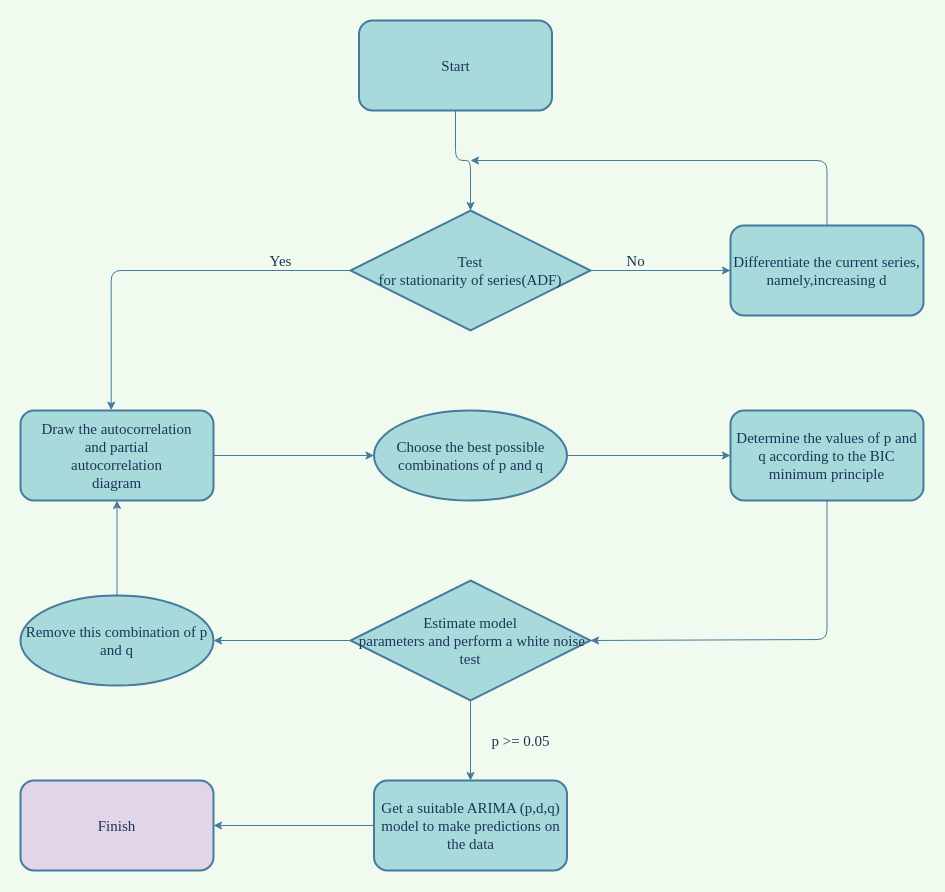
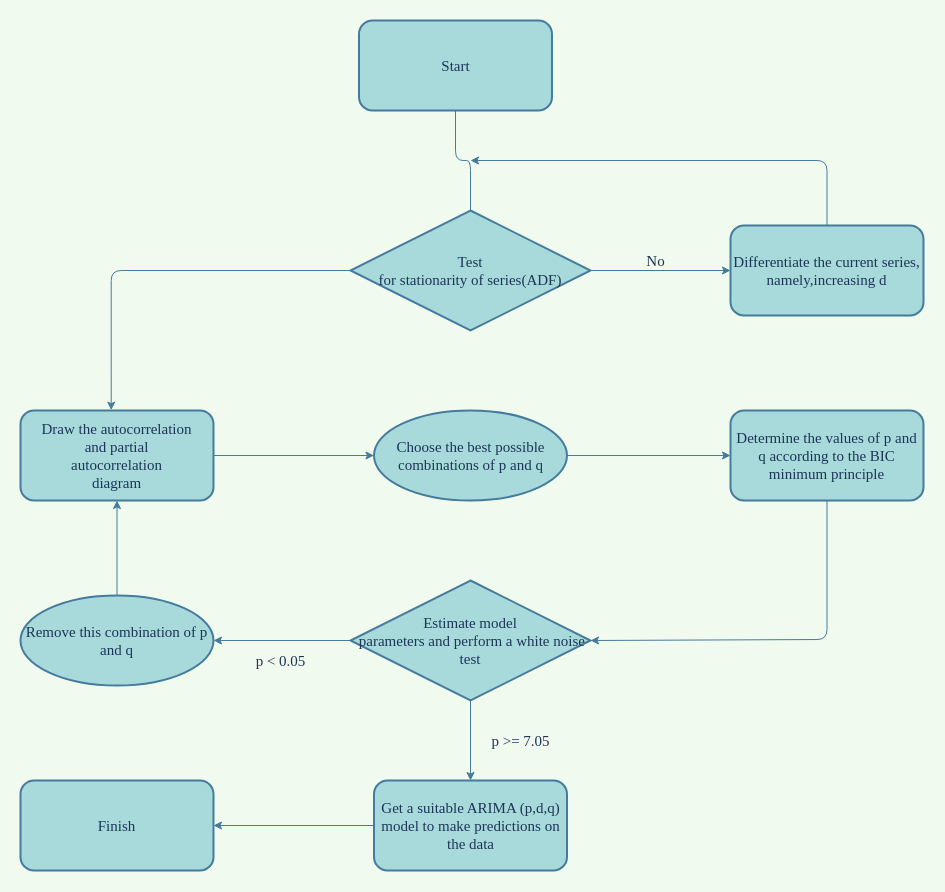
  <mxCell id="0" />
  <mxCell id="1" parent="0" />
  <mxCell id="2" value="" style="edgeStyle=orthogonalEdgeStyle;rounded=1;orthogonalLoop=1;jettySize=auto;html=1;fontFamily=Lucida Console;fontSize=15;entryX=0;entryY=0.5;entryDx=0;entryDy=0;labelBackgroundColor=#F1FAEE;strokeColor=#457B9D;fontColor=#1D3557;" edge="1" parent="1" source="3" target="10"><mxGeometry relative="1" as="geometry"><mxPoint x="700" y="265" as="targetPoint" /></mxGeometry></mxCell>
  <mxCell id="3" value="&lt;span&gt;Test&lt;br&gt;for stationarity of series&lt;/span&gt;(ADF)&lt;span&gt;&lt;br&gt;&lt;/span&gt;" style="strokeWidth=2;html=1;shape=mxgraph.flowchart.decision;whiteSpace=wrap;fontFamily=Lucida Console;fontSize=15;fillColor=#A8DADC;strokeColor=#457B9D;fontColor=#1D3557;rounded=1;" vertex="1" parent="1"><mxGeometry x="350" y="210" width="240" height="120" as="geometry" /></mxCell>
- <mxCell id="4" value="" style="edgeStyle=orthogonalEdgeStyle;rounded=1;orthogonalLoop=1;jettySize=auto;html=1;fontFamily=Lucida Console;fontSize=15;labelBackgroundColor=#F1FAEE;strokeColor=#457B9D;fontColor=#1D3557;" edge="1" parent="1" source="5" target="3"><mxGeometry relative="1" as="geometry" /></mxCell>
+ <mxCell id="4" value="" style="edgeStyle=orthogonalEdgeStyle;rounded=1;orthogonalLoop=1;jettySize=auto;html=1;fontFamily=Lucida Console;fontSize=15;labelBackgroundColor=#F1FAEE;strokeColor=#457B9D;fontColor=#1D3557;endArrow=none;" edge="1" parent="1" source="5" target="3"><mxGeometry relative="1" as="geometry" /></mxCell>
  <mxCell id="5" value="Start" style="rounded=1;whiteSpace=wrap;html=1;fontFamily=Lucida Console;fontSize=15;strokeWidth=2;fillColor=#A8DADC;strokeColor=#457B9D;fontColor=#1D3557;" vertex="1" parent="1"><mxGeometry x="358.5" y="20" width="193" height="90" as="geometry" /></mxCell>
  <mxCell id="6" value="" style="edgeStyle=segmentEdgeStyle;endArrow=classic;html=1;rounded=1;fontFamily=Lucida Console;fontSize=15;exitX=0.5;exitY=0;exitDx=0;exitDy=0;labelBackgroundColor=#F1FAEE;strokeColor=#457B9D;fontColor=#1D3557;" edge="1" parent="1" source="10"><mxGeometry width="50" height="50" relative="1" as="geometry"><mxPoint x="810" y="160" as="sourcePoint" /><mxPoint x="470" y="160" as="targetPoint" /><Array as="points"><mxPoint x="827" y="160" /></Array></mxGeometry></mxCell>
- <mxCell id="7" value="No" style="text;html=1;align=center;verticalAlign=middle;resizable=0;points=[];autosize=1;strokeColor=none;fillColor=none;fontSize=15;fontFamily=Lucida Console;fontColor=#1D3557;rounded=1;" vertex="1" parent="1"><mxGeometry x="620" y="250" width="30" height="20" as="geometry" /></mxCell>
+ <mxCell id="7" value="No" style="text;html=1;align=center;verticalAlign=middle;resizable=0;points=[];autosize=1;strokeColor=none;fillColor=none;fontSize=15;fontFamily=Lucida Console;fontColor=#1D3557;rounded=1;" vertex="1" parent="1"><mxGeometry x="640" y="250" width="30" height="20" as="geometry" /></mxCell>
  <mxCell id="8" style="edgeStyle=orthogonalEdgeStyle;rounded=1;orthogonalLoop=1;jettySize=auto;html=1;entryX=0;entryY=0.5;entryDx=0;entryDy=0;fontFamily=Lucida Console;fontSize=15;labelBackgroundColor=#F1FAEE;strokeColor=#457B9D;fontColor=#1D3557;" edge="1" parent="1" source="9" target="12"><mxGeometry relative="1" as="geometry" /></mxCell>
  <mxCell id="9" value="Draw the autocorrelation&lt;br&gt;and partial&lt;br&gt;autocorrelation&lt;br&gt;diagram" style="rounded=1;whiteSpace=wrap;html=1;fontFamily=Lucida Console;fontSize=15;strokeWidth=2;fillColor=#A8DADC;strokeColor=#457B9D;fontColor=#1D3557;" vertex="1" parent="1"><mxGeometry x="20" y="410" width="193" height="90" as="geometry" /></mxCell>
  <mxCell id="10" value="Differentiate the current series,&lt;br&gt;namely,increasing d" style="rounded=1;whiteSpace=wrap;html=1;fontFamily=Lucida Console;fontSize=15;strokeWidth=2;fillColor=#A8DADC;strokeColor=#457B9D;fontColor=#1D3557;" vertex="1" parent="1"><mxGeometry x="730" y="225" width="193" height="90" as="geometry" /></mxCell>
  <mxCell id="11" style="edgeStyle=orthogonalEdgeStyle;rounded=1;orthogonalLoop=1;jettySize=auto;html=1;entryX=0;entryY=0.5;entryDx=0;entryDy=0;fontFamily=Lucida Console;fontSize=15;labelBackgroundColor=#F1FAEE;strokeColor=#457B9D;fontColor=#1D3557;" edge="1" parent="1" source="12" target="15"><mxGeometry relative="1" as="geometry" /></mxCell>
  <mxCell id="12" value="Choose the best possible combinations of p and q" style="ellipse;whiteSpace=wrap;html=1;fontFamily=Lucida Console;fontSize=15;strokeWidth=2;fillColor=#A8DADC;strokeColor=#457B9D;fontColor=#1D3557;" vertex="1" parent="1"><mxGeometry x="373.5" y="410" width="193" height="90" as="geometry" /></mxCell>
  <mxCell id="13" value="" style="edgeStyle=segmentEdgeStyle;endArrow=classic;html=1;rounded=1;fontFamily=Lucida Console;fontSize=15;entryX=0.47;entryY=-0.004;entryDx=0;entryDy=0;entryPerimeter=0;labelBackgroundColor=#F1FAEE;strokeColor=#457B9D;fontColor=#1D3557;" edge="1" parent="1" target="9"><mxGeometry width="50" height="50" relative="1" as="geometry"><mxPoint x="350" y="270" as="sourcePoint" /><mxPoint x="190" y="270" as="targetPoint" /></mxGeometry></mxCell>
- <mxCell id="14" value="Yes" style="text;html=1;align=center;verticalAlign=middle;resizable=0;points=[];autosize=1;strokeColor=none;fillColor=none;fontSize=15;fontFamily=Lucida Console;fontColor=#1D3557;rounded=1;" vertex="1" parent="1"><mxGeometry x="260" y="250" width="40" height="20" as="geometry" /></mxCell>
  <mxCell id="15" value="Determine the values of p and q according to the BIC minimum principle" style="rounded=1;whiteSpace=wrap;html=1;fontFamily=Lucida Console;fontSize=15;strokeWidth=2;fillColor=#A8DADC;strokeColor=#457B9D;fontColor=#1D3557;" vertex="1" parent="1"><mxGeometry x="730" y="410" width="193" height="90" as="geometry" /></mxCell>
  <mxCell id="16" value="" style="edgeStyle=orthogonalEdgeStyle;rounded=1;orthogonalLoop=1;jettySize=auto;html=1;fontFamily=Lucida Console;fontSize=15;labelBackgroundColor=#F1FAEE;strokeColor=#457B9D;fontColor=#1D3557;" edge="1" parent="1" source="18" target="21"><mxGeometry relative="1" as="geometry" /></mxCell>
  <mxCell id="17" style="edgeStyle=orthogonalEdgeStyle;rounded=1;orthogonalLoop=1;jettySize=auto;html=1;entryX=1;entryY=0.5;entryDx=0;entryDy=0;fontColor=#1D3557;strokeColor=#457B9D;fillColor=#A8DADC;labelBackgroundColor=#F1FAEE;" edge="1" parent="1" source="18" target="26"><mxGeometry relative="1" as="geometry" /></mxCell>
  <mxCell id="18" value="Estimate model&lt;br&gt;&amp;nbsp;parameters and perform a white noise test&lt;span&gt;&lt;br&gt;&lt;/span&gt;" style="strokeWidth=2;html=1;shape=mxgraph.flowchart.decision;whiteSpace=wrap;fontFamily=Lucida Console;fontSize=15;fillColor=#A8DADC;strokeColor=#457B9D;fontColor=#1D3557;rounded=1;" vertex="1" parent="1"><mxGeometry x="350" y="580" width="240" height="120" as="geometry" /></mxCell>
+ <mxCell id="19" value="p &amp;lt; 0.05" style="text;html=1;align=center;verticalAlign=middle;resizable=0;points=[];autosize=1;strokeColor=none;fillColor=none;fontSize=15;fontFamily=Lucida Console;fontColor=#1D3557;rounded=1;" vertex="1" parent="1"><mxGeometry x="235" y="650" width="90" height="20" as="geometry" /></mxCell>
  <mxCell id="20" value="" style="edgeStyle=orthogonalEdgeStyle;rounded=1;orthogonalLoop=1;jettySize=auto;html=1;fontFamily=Lucida Console;fontSize=15;labelBackgroundColor=#F1FAEE;strokeColor=#457B9D;fontColor=#1D3557;" edge="1" parent="1" source="21" target="22"><mxGeometry relative="1" as="geometry" /></mxCell>
  <mxCell id="21" value="Get a suitable ARIMA (p,d,q) model to make predictions on the data" style="rounded=1;whiteSpace=wrap;html=1;fontFamily=Lucida Console;fontSize=15;strokeWidth=2;fillColor=#A8DADC;strokeColor=#457B9D;fontColor=#1D3557;" vertex="1" parent="1"><mxGeometry x="373.5" y="780" width="193" height="90" as="geometry" /></mxCell>
- <mxCell id="22" value="Finish" style="rounded=1;whiteSpace=wrap;html=1;fontFamily=Lucida Console;fontSize=15;strokeWidth=2;fillColor=#e1d5e7;strokeColor=#457B9D;fontColor=#1D3557;" vertex="1" parent="1"><mxGeometry x="20" y="780" width="193" height="90" as="geometry" /></mxCell>
- <mxCell id="23" value="p &amp;gt;= 0.05" style="text;html=1;align=center;verticalAlign=middle;resizable=0;points=[];autosize=1;strokeColor=none;fillColor=none;fontSize=15;fontFamily=Lucida Console;fontColor=#1D3557;rounded=1;" vertex="1" parent="1"><mxGeometry x="470" y="730" width="100" height="20" as="geometry" /></mxCell>
+ <mxCell id="22" value="Finish" style="rounded=1;whiteSpace=wrap;html=1;fontFamily=Lucida Console;fontSize=15;strokeWidth=2;fillColor=#A8DADC;strokeColor=#457B9D;fontColor=#1D3557;" vertex="1" parent="1"><mxGeometry x="20" y="780" width="193" height="90" as="geometry" /></mxCell>
+ <mxCell id="23" value="p &amp;gt;= 7.05" style="text;html=1;align=center;verticalAlign=middle;resizable=0;points=[];autosize=1;strokeColor=none;fillColor=none;fontSize=15;fontFamily=Lucida Console;fontColor=#1D3557;rounded=1;" vertex="1" parent="1"><mxGeometry x="470" y="730" width="100" height="20" as="geometry" /></mxCell>
  <mxCell id="24" value="" style="edgeStyle=segmentEdgeStyle;endArrow=classic;html=1;rounded=1;fontColor=#1D3557;strokeColor=#457B9D;fillColor=#A8DADC;exitX=0.5;exitY=1;exitDx=0;exitDy=0;entryX=1;entryY=0.5;entryDx=0;entryDy=0;entryPerimeter=0;labelBackgroundColor=#F1FAEE;" edge="1" parent="1" source="15" target="18"><mxGeometry width="50" height="50" relative="1" as="geometry"><mxPoint x="842" y="541" as="sourcePoint" /><mxPoint x="609" y="639" as="targetPoint" /><Array as="points"><mxPoint x="827" y="639" /><mxPoint x="590" y="639" /></Array></mxGeometry></mxCell>
  <mxCell id="25" style="edgeStyle=orthogonalEdgeStyle;rounded=1;orthogonalLoop=1;jettySize=auto;html=1;entryX=0.5;entryY=1;entryDx=0;entryDy=0;fontColor=#1D3557;strokeColor=#457B9D;fillColor=#A8DADC;labelBackgroundColor=#F1FAEE;" edge="1" parent="1" source="26" target="9"><mxGeometry relative="1" as="geometry" /></mxCell>
  <mxCell id="26" value="Remove this combination of p and q" style="ellipse;whiteSpace=wrap;html=1;fontFamily=Lucida Console;fontSize=15;strokeWidth=2;fillColor=#A8DADC;strokeColor=#457B9D;fontColor=#1D3557;" vertex="1" parent="1"><mxGeometry x="20" y="595" width="193" height="90" as="geometry" /></mxCell>
